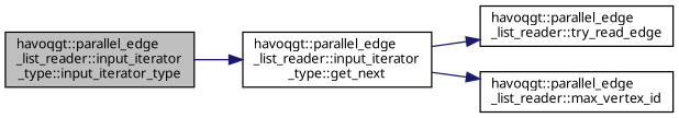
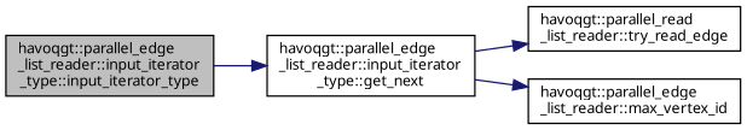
  digraph {
    rankdir=LR
    fontname="Noto Sans"
    node [color=black fillcolor=white fontname="Noto Sans" fontsize=10 shape=record style=filled]
    edge [color=midnightblue fontname="Noto Sans" fontsize=10 labelfontname=Helvetica labelfontsize=10 style=solid]
    n1 [fillcolor=grey75 fontcolor=black height=0.2 label="havoqgt::parallel_edge\l_list_reader::input_iterator\l_type::input_iterator_type" width=0.4]
    n2 [height=0.2 label="havoqgt::parallel_edge\l_list_reader::input_iterator\l_type::get_next" width=0.4]
-   n3 [height=0.2 label="havoqgt::parallel_edge\l_list_reader::try_read_edge" width=0.4]
+   n3 [height=0.2 label="havoqgt::parallel_read\l_list_reader::try_read_edge" width=0.4]
    n4 [height=0.2 label="havoqgt::parallel_edge\l_list_reader::max_vertex_id" width=0.4]
    n1 -> n2
    n2 -> n3
    n2 -> n4
  }
